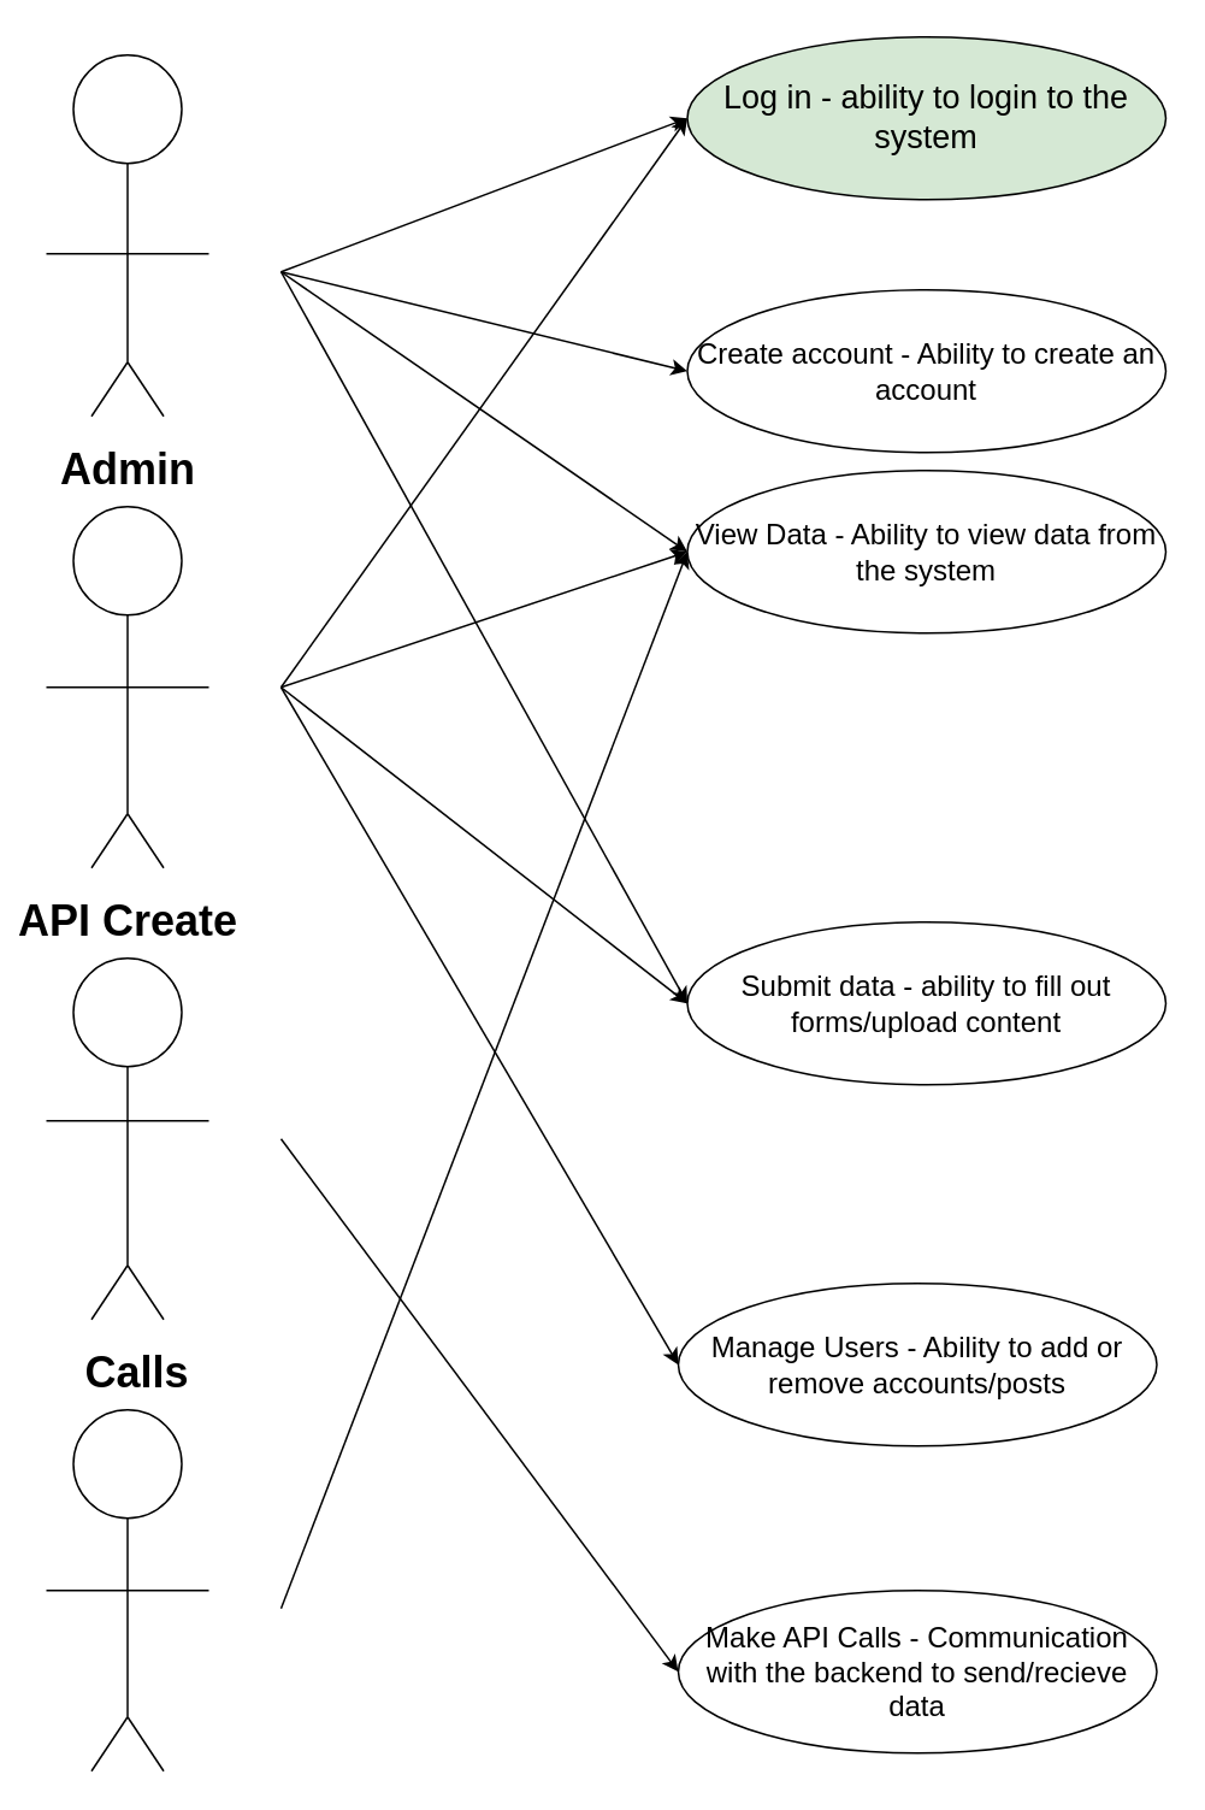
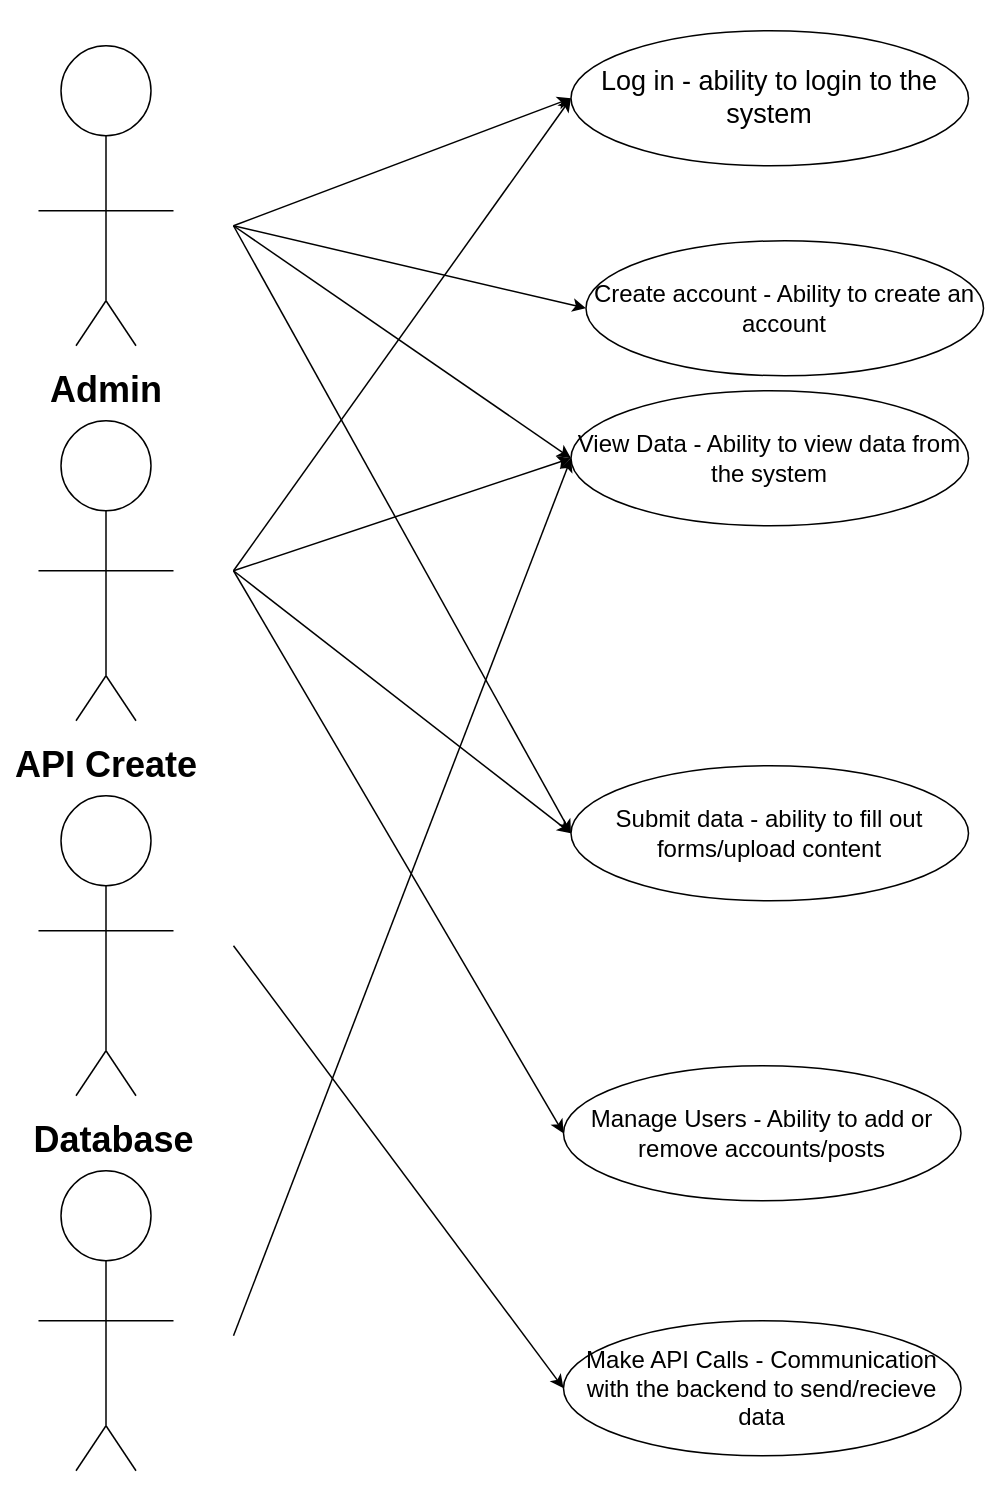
  <mxCell id="0" />
  <mxCell id="1" parent="0" />
  <mxCell id="2" value="" style="ellipse;whiteSpace=wrap;html=1;aspect=fixed;" vertex="1" parent="1"><mxGeometry x="40" y="30" width="60" height="60" as="geometry" /></mxCell>
  <mxCell id="3" value="" style="endArrow=none;html=1;entryX=0.5;entryY=1;entryDx=0;entryDy=0;" edge="1" parent="1" target="2"><mxGeometry width="50" height="50" relative="1" as="geometry"><mxPoint x="70" y="200" as="sourcePoint" /><mxPoint x="390" y="260" as="targetPoint" /></mxGeometry></mxCell>
  <mxCell id="4" value="" style="endArrow=none;html=1;" edge="1" parent="1"><mxGeometry width="50" height="50" relative="1" as="geometry"><mxPoint x="50" y="230" as="sourcePoint" /><mxPoint x="70" y="200" as="targetPoint" /></mxGeometry></mxCell>
  <mxCell id="5" value="" style="endArrow=none;html=1;" edge="1" parent="1"><mxGeometry width="50" height="50" relative="1" as="geometry"><mxPoint x="90" y="230" as="sourcePoint" /><mxPoint x="70" y="200" as="targetPoint" /></mxGeometry></mxCell>
  <mxCell id="6" value="" style="endArrow=none;html=1;" edge="1" parent="1"><mxGeometry width="50" height="50" relative="1" as="geometry"><mxPoint x="25" y="140" as="sourcePoint" /><mxPoint x="115" y="140" as="targetPoint" /></mxGeometry></mxCell>
  <mxCell id="7" value="" style="ellipse;whiteSpace=wrap;html=1;aspect=fixed;" vertex="1" parent="1"><mxGeometry x="40" y="280" width="60" height="60" as="geometry" /></mxCell>
  <mxCell id="8" value="" style="endArrow=none;html=1;entryX=0.5;entryY=1;entryDx=0;entryDy=0;" edge="1" parent="1" target="7"><mxGeometry width="50" height="50" relative="1" as="geometry"><mxPoint x="70" y="450" as="sourcePoint" /><mxPoint x="390" y="510" as="targetPoint" /></mxGeometry></mxCell>
  <mxCell id="9" value="" style="endArrow=none;html=1;" edge="1" parent="1"><mxGeometry width="50" height="50" relative="1" as="geometry"><mxPoint x="50" y="480" as="sourcePoint" /><mxPoint x="70" y="450" as="targetPoint" /></mxGeometry></mxCell>
  <mxCell id="10" value="" style="endArrow=none;html=1;" edge="1" parent="1"><mxGeometry width="50" height="50" relative="1" as="geometry"><mxPoint x="90" y="480" as="sourcePoint" /><mxPoint x="70" y="450" as="targetPoint" /></mxGeometry></mxCell>
  <mxCell id="11" value="" style="ellipse;whiteSpace=wrap;html=1;aspect=fixed;" vertex="1" parent="1"><mxGeometry x="40" y="530" width="60" height="60" as="geometry" /></mxCell>
  <mxCell id="12" value="" style="endArrow=none;html=1;entryX=0.5;entryY=1;entryDx=0;entryDy=0;" edge="1" parent="1" target="11"><mxGeometry width="50" height="50" relative="1" as="geometry"><mxPoint x="70" y="700" as="sourcePoint" /><mxPoint x="390" y="760" as="targetPoint" /></mxGeometry></mxCell>
  <mxCell id="13" value="" style="endArrow=none;html=1;" edge="1" parent="1"><mxGeometry width="50" height="50" relative="1" as="geometry"><mxPoint x="50" y="730" as="sourcePoint" /><mxPoint x="70" y="700" as="targetPoint" /></mxGeometry></mxCell>
  <mxCell id="14" value="" style="endArrow=none;html=1;" edge="1" parent="1"><mxGeometry width="50" height="50" relative="1" as="geometry"><mxPoint x="90" y="730" as="sourcePoint" /><mxPoint x="70" y="700" as="targetPoint" /></mxGeometry></mxCell>
  <mxCell id="15" value="" style="ellipse;whiteSpace=wrap;html=1;aspect=fixed;" vertex="1" parent="1"><mxGeometry x="40" y="780" width="60" height="60" as="geometry" /></mxCell>
  <mxCell id="16" value="" style="endArrow=none;html=1;entryX=0.5;entryY=1;entryDx=0;entryDy=0;" edge="1" parent="1" target="15"><mxGeometry width="50" height="50" relative="1" as="geometry"><mxPoint x="70" y="950" as="sourcePoint" /><mxPoint x="390" y="1010" as="targetPoint" /></mxGeometry></mxCell>
  <mxCell id="17" value="" style="endArrow=none;html=1;" edge="1" parent="1"><mxGeometry width="50" height="50" relative="1" as="geometry"><mxPoint x="50" y="980" as="sourcePoint" /><mxPoint x="70" y="950" as="targetPoint" /></mxGeometry></mxCell>
  <mxCell id="18" value="" style="endArrow=none;html=1;" edge="1" parent="1"><mxGeometry width="50" height="50" relative="1" as="geometry"><mxPoint x="90" y="980" as="sourcePoint" /><mxPoint x="70" y="950" as="targetPoint" /></mxGeometry></mxCell>
  <mxCell id="19" value="" style="endArrow=none;html=1;" edge="1" parent="1"><mxGeometry width="50" height="50" relative="1" as="geometry"><mxPoint x="25" y="380" as="sourcePoint" /><mxPoint x="115" y="380" as="targetPoint" /></mxGeometry></mxCell>
  <mxCell id="20" value="" style="endArrow=none;html=1;" edge="1" parent="1"><mxGeometry width="50" height="50" relative="1" as="geometry"><mxPoint x="25" y="620" as="sourcePoint" /><mxPoint x="115" y="620" as="targetPoint" /></mxGeometry></mxCell>
  <mxCell id="21" value="" style="endArrow=none;html=1;" edge="1" parent="1"><mxGeometry width="50" height="50" relative="1" as="geometry"><mxPoint x="25" y="880" as="sourcePoint" /><mxPoint x="115" y="880" as="targetPoint" /></mxGeometry></mxCell>
  <mxCell id="22" value="Admin" style="text;strokeColor=none;fillColor=none;html=1;fontSize=24;fontStyle=1;verticalAlign=middle;align=center;" vertex="1" parent="1"><mxGeometry x="20" y="240" width="100" height="40" as="geometry" /></mxCell>
  <mxCell id="23" value="API Create" style="text;strokeColor=none;fillColor=none;html=1;fontSize=24;fontStyle=1;verticalAlign=middle;align=center;" vertex="1" parent="1"><mxGeometry x="20" y="490" width="100" height="40" as="geometry" /></mxCell>
- <mxCell id="24" value="Calls" style="text;strokeColor=none;fillColor=none;html=1;fontSize=24;fontStyle=1;verticalAlign=middle;align=center;" vertex="1" parent="1"><mxGeometry x="25" y="740" width="100" height="40" as="geometry" /></mxCell>
- <mxCell id="25" value="&lt;font style=&quot;font-size: 18px;&quot;&gt;Log in - ability to login to the system&lt;/font&gt;" style="ellipse;whiteSpace=wrap;html=1;fillColor=#d5e8d4;" vertex="1" parent="1"><mxGeometry x="380" y="20" width="265" height="90" as="geometry" /></mxCell>
- <mxCell id="26" value="&lt;font style=&quot;font-size: 16px;&quot;&gt;Create account - Ability to create an account&lt;/font&gt;" style="ellipse;whiteSpace=wrap;html=1;" vertex="1" parent="1"><mxGeometry x="380" y="160" width="265" height="90" as="geometry" /></mxCell>
+ <mxCell id="24" value="Database" style="text;strokeColor=none;fillColor=none;html=1;fontSize=24;fontStyle=1;verticalAlign=middle;align=center;" vertex="1" parent="1"><mxGeometry x="25" y="740" width="100" height="40" as="geometry" /></mxCell>
+ <mxCell id="25" value="&lt;font style=&quot;font-size: 18px;&quot;&gt;Log in - ability to login to the system&lt;/font&gt;" style="ellipse;whiteSpace=wrap;html=1;" vertex="1" parent="1"><mxGeometry x="380" y="20" width="265" height="90" as="geometry" /></mxCell>
+ <mxCell id="26" value="&lt;font style=&quot;font-size: 16px;&quot;&gt;Create account - Ability to create an account&lt;/font&gt;" style="ellipse;whiteSpace=wrap;html=1;" vertex="1" parent="1"><mxGeometry x="390" y="160" width="265" height="90" as="geometry" /></mxCell>
  <mxCell id="27" value="&lt;font style=&quot;font-size: 16px;&quot;&gt;View Data - Ability to view data from the system&lt;/font&gt;" style="ellipse;whiteSpace=wrap;html=1;" vertex="1" parent="1"><mxGeometry x="380" y="260" width="265" height="90" as="geometry" /></mxCell>
  <mxCell id="28" value="&lt;font style=&quot;font-size: 16px;&quot;&gt;Submit data - ability to fill out forms/upload content&lt;/font&gt;" style="ellipse;whiteSpace=wrap;html=1;" vertex="1" parent="1"><mxGeometry x="380" y="510" width="265" height="90" as="geometry" /></mxCell>
  <mxCell id="29" value="&lt;font style=&quot;font-size: 16px;&quot;&gt;Manage Users - Ability to add or remove accounts/posts&lt;/font&gt;" style="ellipse;whiteSpace=wrap;html=1;" vertex="1" parent="1"><mxGeometry x="375" y="710" width="265" height="90" as="geometry" /></mxCell>
  <mxCell id="30" value="&lt;font style=&quot;font-size: 16px;&quot;&gt;Make API Calls - Communication with the backend to send/recieve data&lt;/font&gt;" style="ellipse;whiteSpace=wrap;html=1;" vertex="1" parent="1"><mxGeometry x="375" y="880" width="265" height="90" as="geometry" /></mxCell>
  <mxCell id="31" value="" style="endArrow=classic;html=1;fontSize=16;entryX=0;entryY=0.5;entryDx=0;entryDy=0;" edge="1" parent="1" target="25"><mxGeometry relative="1" as="geometry"><mxPoint x="155" y="150" as="sourcePoint" /><mxPoint x="355" y="100" as="targetPoint" /></mxGeometry></mxCell>
  <mxCell id="32" value="" style="endArrow=classic;html=1;fontSize=16;entryX=0;entryY=0.5;entryDx=0;entryDy=0;" edge="1" parent="1" target="26"><mxGeometry relative="1" as="geometry"><mxPoint x="155" y="150" as="sourcePoint" /><mxPoint x="365" y="150" as="targetPoint" /></mxGeometry></mxCell>
  <mxCell id="33" value="" style="endArrow=classic;html=1;fontSize=16;entryX=0;entryY=0.5;entryDx=0;entryDy=0;" edge="1" parent="1" target="27"><mxGeometry relative="1" as="geometry"><mxPoint x="155" y="150" as="sourcePoint" /><mxPoint x="355" y="370" as="targetPoint" /></mxGeometry></mxCell>
  <mxCell id="34" value="" style="endArrow=classic;html=1;fontSize=16;entryX=0;entryY=0.5;entryDx=0;entryDy=0;" edge="1" parent="1" target="25"><mxGeometry relative="1" as="geometry"><mxPoint x="155" y="380" as="sourcePoint" /><mxPoint x="355" y="380" as="targetPoint" /></mxGeometry></mxCell>
  <mxCell id="35" value="" style="endArrow=classic;html=1;fontSize=16;entryX=0;entryY=0.5;entryDx=0;entryDy=0;" edge="1" parent="1" target="27"><mxGeometry relative="1" as="geometry"><mxPoint x="155" y="380" as="sourcePoint" /><mxPoint x="390" y="75" as="targetPoint" /></mxGeometry></mxCell>
  <mxCell id="36" value="" style="endArrow=classic;html=1;fontSize=16;entryX=0;entryY=0.5;entryDx=0;entryDy=0;" edge="1" parent="1" target="28"><mxGeometry relative="1" as="geometry"><mxPoint x="155" y="380" as="sourcePoint" /><mxPoint x="400" y="85" as="targetPoint" /></mxGeometry></mxCell>
  <mxCell id="37" value="" style="endArrow=classic;html=1;fontSize=16;entryX=0;entryY=0.5;entryDx=0;entryDy=0;" edge="1" parent="1" target="28"><mxGeometry relative="1" as="geometry"><mxPoint x="155" y="150" as="sourcePoint" /><mxPoint x="410" y="95" as="targetPoint" /></mxGeometry></mxCell>
  <mxCell id="38" value="" style="endArrow=classic;html=1;fontSize=16;entryX=0;entryY=0.5;entryDx=0;entryDy=0;" edge="1" parent="1" target="29"><mxGeometry relative="1" as="geometry"><mxPoint x="155" y="380" as="sourcePoint" /><mxPoint x="420" y="105" as="targetPoint" /></mxGeometry></mxCell>
  <mxCell id="39" value="" style="endArrow=classic;html=1;fontSize=16;entryX=0;entryY=0.5;entryDx=0;entryDy=0;" edge="1" parent="1" target="30"><mxGeometry relative="1" as="geometry"><mxPoint x="155" y="630" as="sourcePoint" /><mxPoint x="430" y="115" as="targetPoint" /></mxGeometry></mxCell>
  <mxCell id="40" value="" style="endArrow=classic;html=1;fontSize=16;entryX=0;entryY=0.5;entryDx=0;entryDy=0;" edge="1" parent="1" target="27"><mxGeometry relative="1" as="geometry"><mxPoint x="155" y="890" as="sourcePoint" /><mxPoint x="450" y="135" as="targetPoint" /></mxGeometry></mxCell>
